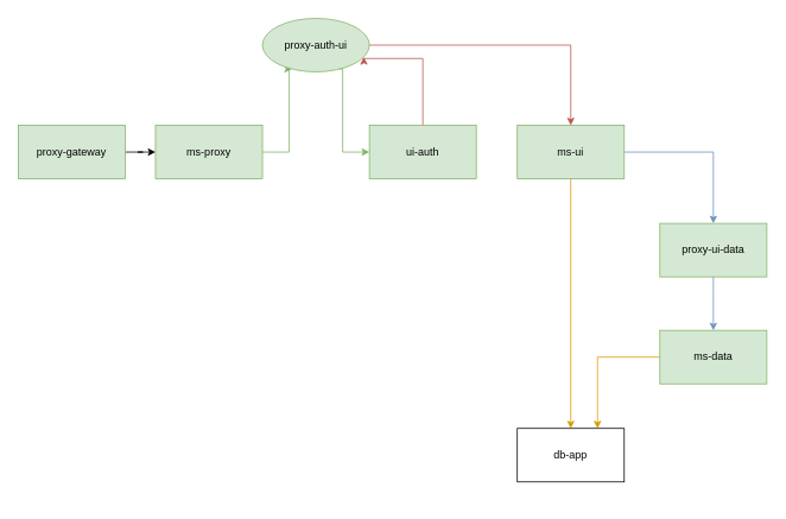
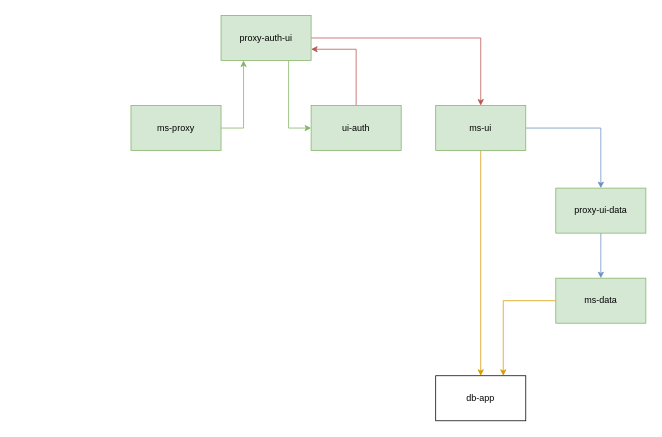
  <mxCell id="0" />
  <mxCell id="1" parent="0" />
  <mxCell id="2" value="" style="edgeStyle=orthogonalEdgeStyle;rounded=0;orthogonalLoop=1;jettySize=auto;html=1;entryX=0.25;entryY=1;entryDx=0;entryDy=0;exitX=1;exitY=0.5;exitDx=0;exitDy=0;fillColor=#d5e8d4;strokeColor=#82b366;" parent="1" source="3" target="15" edge="1"><mxGeometry relative="1" as="geometry"><Array as="points"><mxPoint x="324" y="170" /></Array></mxGeometry></mxCell>
  <mxCell id="3" value="ms-proxy" style="rounded=0;whiteSpace=wrap;html=1;fillColor=#d5e8d4;strokeColor=#82b366;" parent="1" vertex="1"><mxGeometry x="174" y="140" width="120" height="60" as="geometry" /></mxCell>
  <mxCell id="4" value="" style="edgeStyle=orthogonalEdgeStyle;rounded=0;orthogonalLoop=1;jettySize=auto;html=1;entryX=1;entryY=0.75;entryDx=0;entryDy=0;fillColor=#f8cecc;strokeColor=#b85450;exitX=0.5;exitY=0;exitDx=0;exitDy=0;" parent="1" source="5" target="15" edge="1"><mxGeometry relative="1" as="geometry"><Array as="points"><mxPoint x="474" y="65" /></Array></mxGeometry></mxCell>
  <mxCell id="5" value="ui-auth" style="rounded=0;whiteSpace=wrap;html=1;fillColor=#d5e8d4;strokeColor=#82b366;" parent="1" vertex="1"><mxGeometry x="414" y="140" width="120" height="60" as="geometry" /></mxCell>
  <mxCell id="6" style="edgeStyle=orthogonalEdgeStyle;rounded=0;orthogonalLoop=1;jettySize=auto;html=1;entryX=0.5;entryY=0;entryDx=0;entryDy=0;fillColor=#ffe6cc;strokeColor=#d79b00;" parent="1" source="8" target="9" edge="1"><mxGeometry relative="1" as="geometry" /></mxCell>
  <mxCell id="7" style="edgeStyle=orthogonalEdgeStyle;rounded=0;orthogonalLoop=1;jettySize=auto;html=1;entryX=0.5;entryY=0;entryDx=0;entryDy=0;fillColor=#dae8fc;strokeColor=#6c8ebf;" parent="1" source="8" target="17" edge="1"><mxGeometry relative="1" as="geometry"><Array as="points"><mxPoint x="800" y="170" /></Array></mxGeometry></mxCell>
  <mxCell id="8" value="ms-ui" style="rounded=0;whiteSpace=wrap;html=1;fillColor=#d5e8d4;strokeColor=#82b366;" parent="1" vertex="1"><mxGeometry x="580" y="140" width="120" height="60" as="geometry" /></mxCell>
- <mxCell id="9" value="db-app" style="rounded=0;whiteSpace=wrap;html=1;" parent="1" vertex="1"><mxGeometry x="580" y="480" width="120" height="60" as="geometry" /></mxCell>
+ <mxCell id="9" value="db-app" style="rounded=0;whiteSpace=wrap;html=1;" parent="1" vertex="1"><mxGeometry x="580" y="500" width="120" height="60" as="geometry" /></mxCell>
  <mxCell id="10" style="edgeStyle=orthogonalEdgeStyle;rounded=0;orthogonalLoop=1;jettySize=auto;html=1;entryX=0.75;entryY=0;entryDx=0;entryDy=0;fillColor=#ffe6cc;strokeColor=#d79b00;" parent="1" source="11" target="9" edge="1"><mxGeometry relative="1" as="geometry" /></mxCell>
  <mxCell id="11" value="ms-data" style="rounded=0;whiteSpace=wrap;html=1;fillColor=#d5e8d4;strokeColor=#82b366;" parent="1" vertex="1"><mxGeometry x="740" y="370" width="120" height="60" as="geometry" /></mxCell>
- <mxCell id="12" style="edgeStyle=orthogonalEdgeStyle;rounded=0;orthogonalLoop=1;jettySize=auto;html=1;entryX=0;entryY=0.5;entryDx=0;entryDy=0;" parent="1" source="13" target="3" edge="1"><mxGeometry relative="1" as="geometry" /></mxCell>
- <mxCell id="13" value="proxy-gateway" style="rounded=0;whiteSpace=wrap;html=1;fillColor=#d5e8d4;strokeColor=#82b366;" parent="1" vertex="1"><mxGeometry x="20" y="140" width="120" height="60" as="geometry" /></mxCell>
  <mxCell id="14" style="edgeStyle=orthogonalEdgeStyle;rounded=0;orthogonalLoop=1;jettySize=auto;html=1;entryX=0.5;entryY=0;entryDx=0;entryDy=0;fillColor=#f8cecc;strokeColor=#b85450;exitX=1;exitY=0.5;exitDx=0;exitDy=0;" parent="1" source="15" target="8" edge="1"><mxGeometry relative="1" as="geometry"><Array as="points"><mxPoint x="640" y="50" /></Array></mxGeometry></mxCell>
- <mxCell id="15" value="proxy-auth-ui" style="ellipse;whiteSpace=wrap;html=1;fillColor=#d5e8d4;strokeColor=#82b366;" parent="1" vertex="1"><mxGeometry x="294" y="20" width="120" height="60" as="geometry" /></mxCell>
+ <mxCell id="15" value="proxy-auth-ui" style="rounded=0;whiteSpace=wrap;html=1;fillColor=#d5e8d4;strokeColor=#82b366;" parent="1" vertex="1"><mxGeometry x="294" y="20" width="120" height="60" as="geometry" /></mxCell>
  <mxCell id="16" style="edgeStyle=orthogonalEdgeStyle;rounded=0;orthogonalLoop=1;jettySize=auto;html=1;entryX=0.5;entryY=0;entryDx=0;entryDy=0;fillColor=#dae8fc;strokeColor=#6c8ebf;exitX=0.5;exitY=1;exitDx=0;exitDy=0;" parent="1" source="17" target="11" edge="1"><mxGeometry relative="1" as="geometry"><mxPoint x="775" y="290" as="sourcePoint" /><mxPoint x="770" y="410" as="targetPoint" /><Array as="points"><mxPoint x="800" y="330" /><mxPoint x="800" y="330" /></Array></mxGeometry></mxCell>
  <mxCell id="17" value="proxy-ui-data" style="rounded=0;whiteSpace=wrap;html=1;fillColor=#d5e8d4;strokeColor=#82b366;" parent="1" vertex="1"><mxGeometry x="740" y="250" width="120" height="60" as="geometry" /></mxCell>
  <mxCell id="18" value="" style="edgeStyle=orthogonalEdgeStyle;rounded=0;orthogonalLoop=1;jettySize=auto;html=1;entryX=0;entryY=0.5;entryDx=0;entryDy=0;exitX=0.75;exitY=1;exitDx=0;exitDy=0;fillColor=#d5e8d4;strokeColor=#82b366;" edge="1" parent="1" source="15" target="5"><mxGeometry relative="1" as="geometry"><Array as="points"><mxPoint x="384" y="170" /></Array><mxPoint x="304" y="180" as="sourcePoint" /><mxPoint x="334" y="90" as="targetPoint" /></mxGeometry></mxCell>
